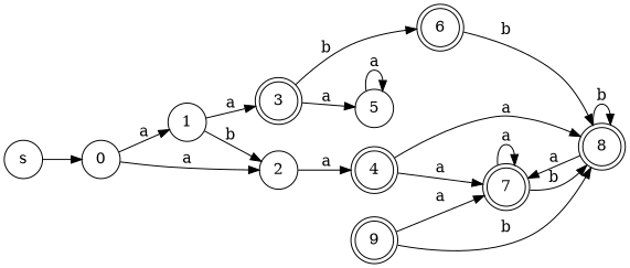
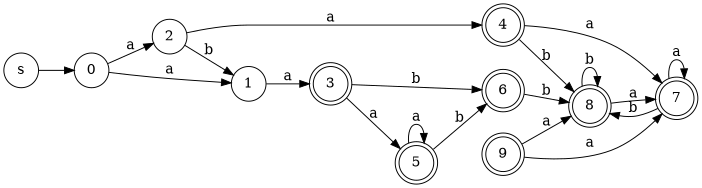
  digraph {
    rankdir=LR
    node [shape=doublecircle]
    s [shape=circle]
    0 [shape=circle]
    1 [shape=circle]
    2 [shape=circle]
    3
    4
-   5 [shape=circle]
+   5
    6
    7
    8
    9
    s -> 0
    0 -> 1 [label=a]
    0 -> 2 [label=a]
-   1 -> 2 [label=b]
+   2 -> 1 [label=b]
    1 -> 3 [label=a]
    2 -> 4 [label=a]
    3 -> 5 [label=a]
    3 -> 6 [label=b]
    4 -> 7 [label=a]
-   4 -> 8 [label=a]
+   4 -> 8 [label=b]
    5 -> 5 [label=a]
+   5 -> 6 [label=b]
    6 -> 8 [label=b]
    7 -> 7 [label=a]
    7 -> 8 [label=b]
    8 -> 7 [label=a]
    8 -> 8 [label=b]
    9 -> 7 [label=a]
-   9 -> 8 [label=b]
+   9 -> 8 [label=a]
  }
